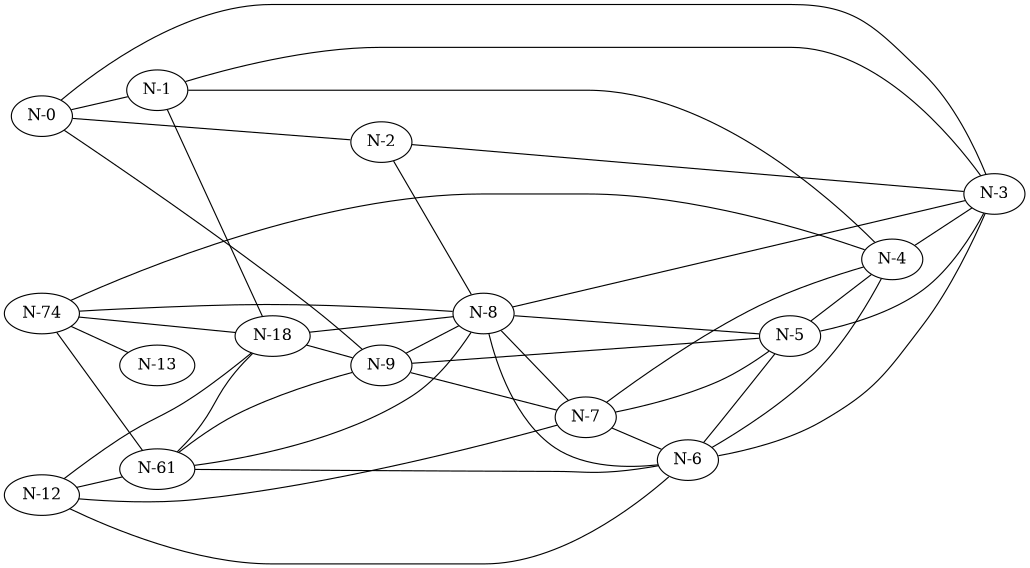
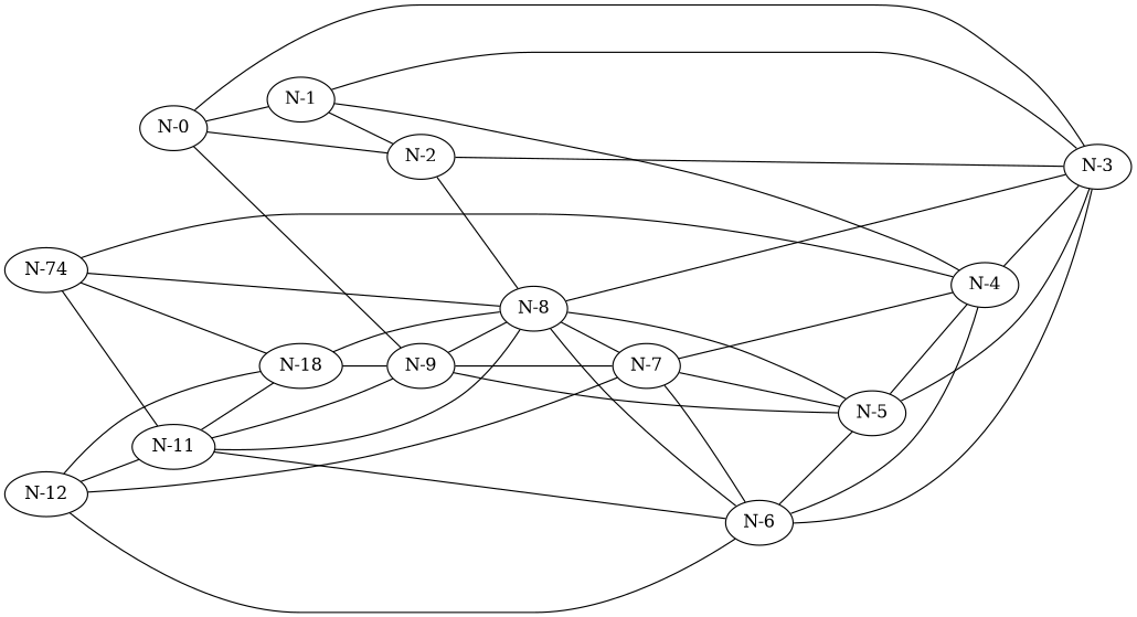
  graph {
    rankdir=LR
    "N-0"
    "N-1"
    "N-2"
    "N-3"
    "N-9"
    "N-4"
    "N-8"
    "N-5"
    "N-7"
    "N-6"
    n11 [label="N-18"]
-   "N-11" [label="N-61"]
+   "N-11"
    "N-12"
    n14 [label="N-74"]
-   "N-13"
    "N-0" -- "N-1"
    "N-0" -- "N-2"
    "N-0" -- "N-3"
    "N-0" -- "N-9"
-   "N-1" -- n11
+   "N-1" -- "N-2"
    "N-1" -- "N-3"
    "N-1" -- "N-4"
    "N-2" -- "N-3"
    "N-2" -- "N-8"
    "N-9" -- "N-8"
    "N-9" -- "N-5"
    "N-9" -- "N-7"
    "N-4" -- "N-3"
    "N-8" -- "N-3"
    "N-8" -- "N-5"
    "N-8" -- "N-7"
    "N-8" -- "N-6"
    "N-5" -- "N-3"
    "N-5" -- "N-4"
    "N-7" -- "N-4"
    "N-7" -- "N-5"
    "N-7" -- "N-6"
    "N-6" -- "N-3"
    "N-6" -- "N-4"
    "N-6" -- "N-5"
    n11 -- "N-9"
    n11 -- "N-8"
    "N-11" -- "N-9"
    "N-11" -- "N-8"
    "N-11" -- "N-6"
    "N-11" -- n11
    "N-12" -- "N-7"
    "N-12" -- "N-6"
    "N-12" -- n11
    "N-12" -- "N-11"
    n14 -- "N-4"
    n14 -- "N-8"
    n14 -- n11
    n14 -- "N-11"
-   n14 -- "N-13"
  }
